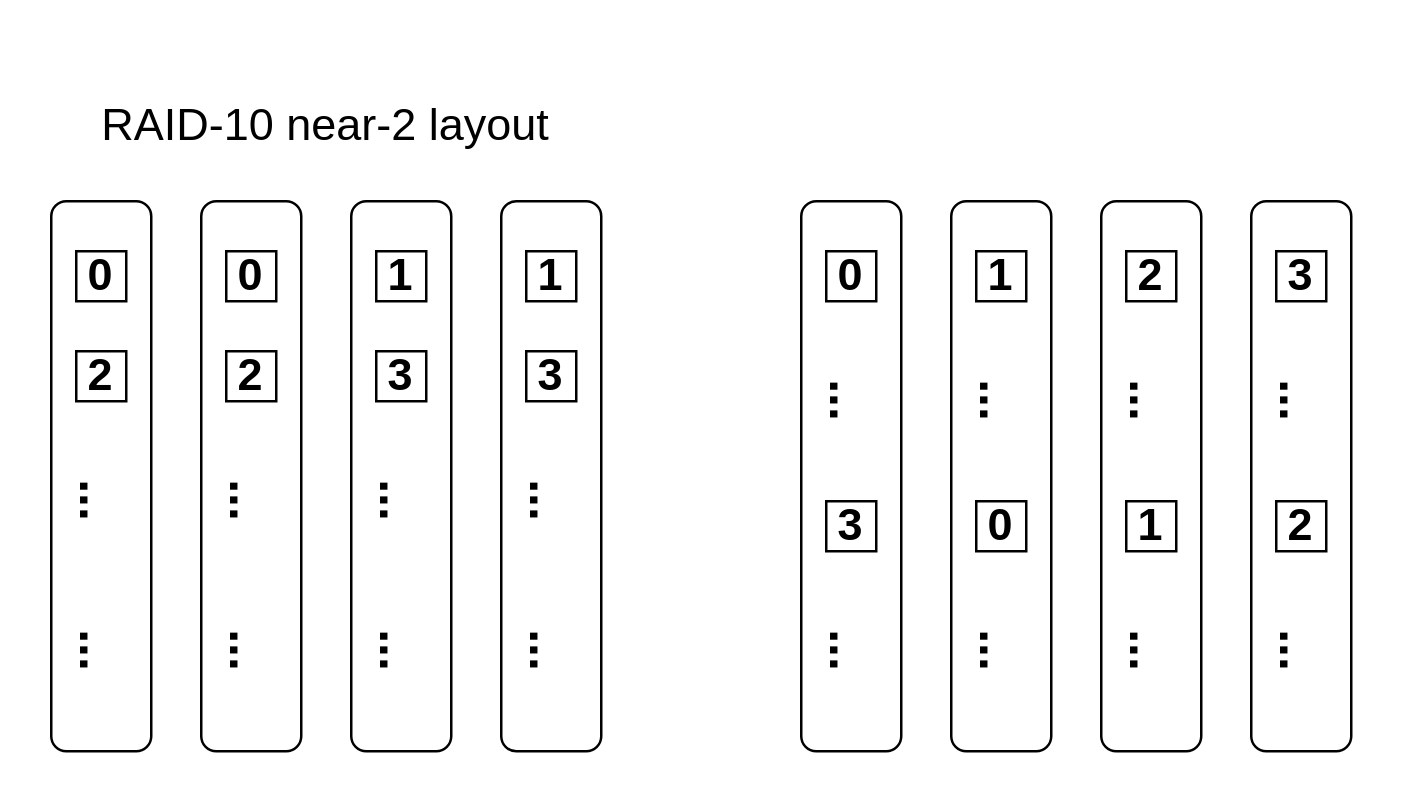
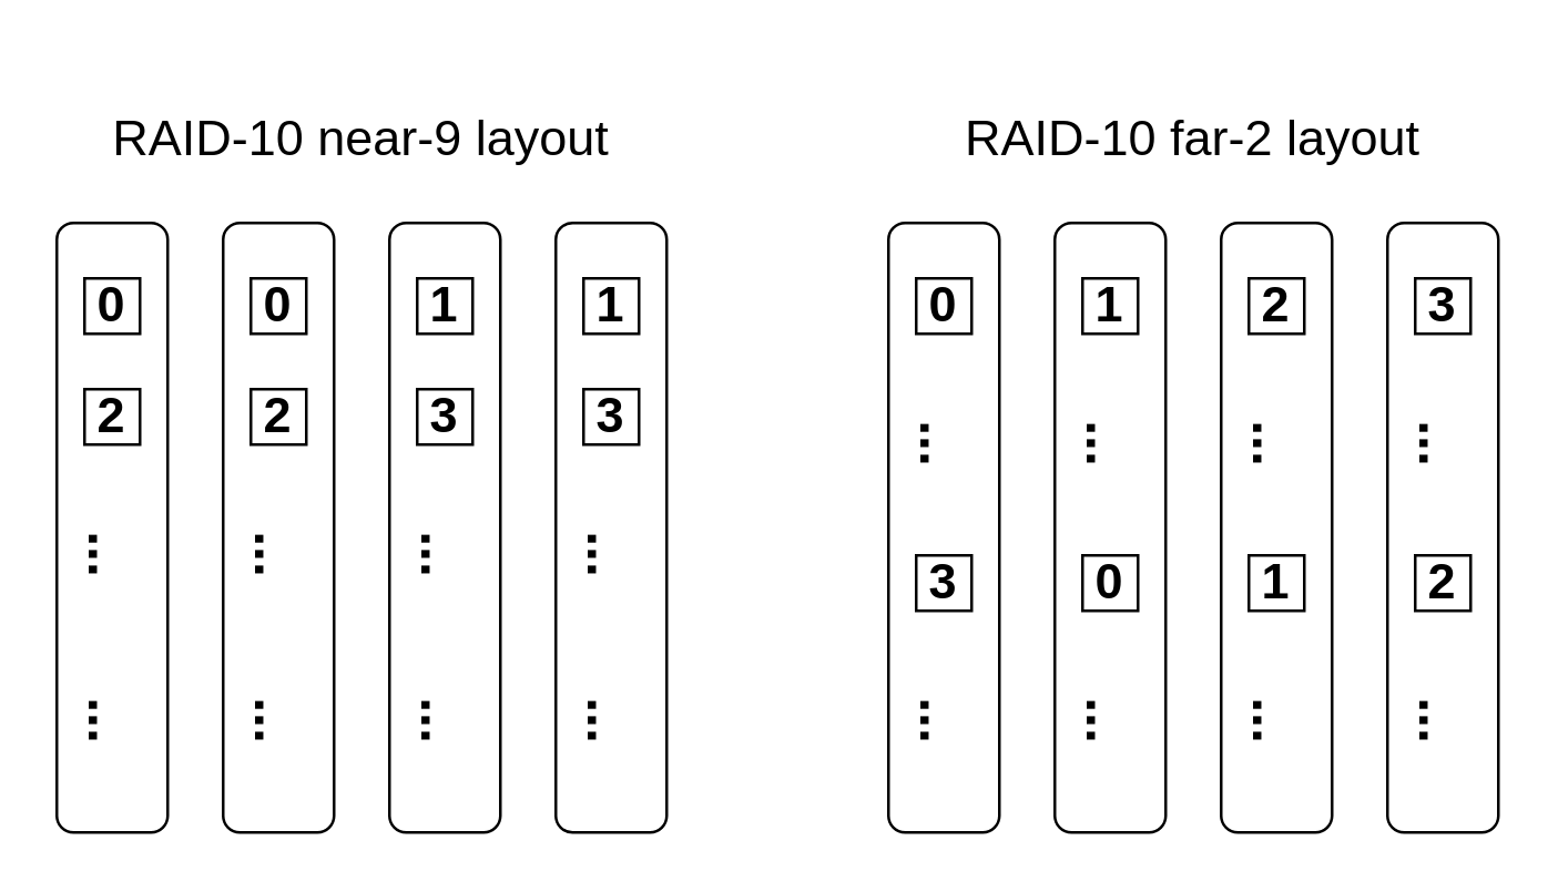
  <mxCell id="0" />
  <mxCell id="1" parent="0" />
  <mxCell id="2" value="" style="rounded=1;whiteSpace=wrap;html=1;fillColor=none;" parent="1" vertex="1"><mxGeometry x="500" y="80" width="40" height="220" as="geometry" /></mxCell>
  <mxCell id="3" value="" style="rounded=1;whiteSpace=wrap;html=1;fillColor=none;" parent="1" vertex="1"><mxGeometry x="440" y="80" width="40" height="220" as="geometry" /></mxCell>
  <mxCell id="4" value="" style="rounded=1;whiteSpace=wrap;html=1;fillColor=none;" parent="1" vertex="1"><mxGeometry x="380" y="80" width="40" height="220" as="geometry" /></mxCell>
  <mxCell id="5" value="" style="rounded=1;whiteSpace=wrap;html=1;fillColor=none;" parent="1" vertex="1"><mxGeometry x="320" y="80" width="40" height="220" as="geometry" /></mxCell>
  <mxCell id="6" value="" style="rounded=1;whiteSpace=wrap;html=1;fillColor=none;" parent="1" vertex="1"><mxGeometry x="200" y="80" width="40" height="220" as="geometry" /></mxCell>
  <mxCell id="7" value="" style="rounded=1;whiteSpace=wrap;html=1;fillColor=none;" parent="1" vertex="1"><mxGeometry x="140" y="80" width="40" height="220" as="geometry" /></mxCell>
  <mxCell id="8" value="" style="rounded=1;whiteSpace=wrap;html=1;fillColor=none;" parent="1" vertex="1"><mxGeometry x="80" y="80" width="40" height="220" as="geometry" /></mxCell>
  <mxCell id="9" value="" style="rounded=1;whiteSpace=wrap;html=1;fillColor=none;" parent="1" vertex="1"><mxGeometry y="80" width="40" height="220" as="geometry" x="20" /></mxCell>
  <mxCell id="10" value="&lt;b&gt;&lt;font style=&quot;font-size: 18px;&quot;&gt;0&lt;/font&gt;&lt;/b&gt;" style="rounded=0;whiteSpace=wrap;html=1;" parent="1" vertex="1"><mxGeometry x="30" y="100" width="20" height="20" as="geometry" /></mxCell>
  <mxCell id="11" value="&lt;b&gt;&lt;font style=&quot;font-size: 18px;&quot;&gt;2&lt;/font&gt;&lt;/b&gt;" style="rounded=0;whiteSpace=wrap;html=1;" parent="1" vertex="1"><mxGeometry x="30" y="140" width="20" height="20" as="geometry" /></mxCell>
  <mxCell id="12" value="&lt;b&gt;&lt;font style=&quot;font-size: 18px;&quot;&gt;0&lt;/font&gt;&lt;/b&gt;" style="rounded=0;whiteSpace=wrap;html=1;" parent="1" vertex="1"><mxGeometry x="90" y="100" width="20" height="20" as="geometry" /></mxCell>
  <mxCell id="13" value="&lt;b&gt;&lt;font style=&quot;font-size: 18px;&quot;&gt;2&lt;/font&gt;&lt;/b&gt;" style="rounded=0;whiteSpace=wrap;html=1;" parent="1" vertex="1"><mxGeometry x="90" y="140" width="20" height="20" as="geometry" /></mxCell>
  <mxCell id="14" value="&lt;b&gt;&lt;font style=&quot;font-size: 18px;&quot;&gt;1&lt;/font&gt;&lt;/b&gt;" style="rounded=0;whiteSpace=wrap;html=1;" parent="1" vertex="1"><mxGeometry x="150" y="100" width="20" height="20" as="geometry" /></mxCell>
  <mxCell id="15" value="&lt;b&gt;&lt;font style=&quot;font-size: 18px;&quot;&gt;3&lt;/font&gt;&lt;/b&gt;" style="rounded=0;whiteSpace=wrap;html=1;" parent="1" vertex="1"><mxGeometry x="150" y="140" width="20" height="20" as="geometry" /></mxCell>
  <mxCell id="16" value="&lt;span style=&quot;font-size: 18px;&quot;&gt;&lt;b&gt;1&lt;/b&gt;&lt;/span&gt;" style="rounded=0;whiteSpace=wrap;html=1;" parent="1" vertex="1"><mxGeometry x="210" y="100" width="20" height="20" as="geometry" /></mxCell>
  <mxCell id="17" value="&lt;b&gt;&lt;font style=&quot;font-size: 18px;&quot;&gt;3&lt;/font&gt;&lt;/b&gt;" style="rounded=0;whiteSpace=wrap;html=1;" parent="1" vertex="1"><mxGeometry x="210" y="140" width="20" height="20" as="geometry" /></mxCell>
  <mxCell id="18" value="&lt;b&gt;&lt;font style=&quot;font-size: 18px;&quot;&gt;0&lt;/font&gt;&lt;/b&gt;" style="rounded=0;whiteSpace=wrap;html=1;" parent="1" vertex="1"><mxGeometry x="330" y="100" width="20" height="20" as="geometry" /></mxCell>
  <mxCell id="19" value="&lt;b&gt;&lt;font style=&quot;font-size: 18px;&quot;&gt;1&lt;/font&gt;&lt;/b&gt;" style="rounded=0;whiteSpace=wrap;html=1;" parent="1" vertex="1"><mxGeometry x="390" y="100" width="20" height="20" as="geometry" /></mxCell>
  <mxCell id="20" value="&lt;b&gt;&lt;font style=&quot;font-size: 18px;&quot;&gt;2&lt;/font&gt;&lt;/b&gt;" style="rounded=0;whiteSpace=wrap;html=1;" parent="1" vertex="1"><mxGeometry x="450" y="100" width="20" height="20" as="geometry" /></mxCell>
  <mxCell id="21" value="&lt;b&gt;&lt;font style=&quot;font-size: 18px;&quot;&gt;3&lt;/font&gt;&lt;/b&gt;" style="rounded=0;whiteSpace=wrap;html=1;" parent="1" vertex="1"><mxGeometry x="510" y="100" width="20" height="20" as="geometry" /></mxCell>
  <mxCell id="22" value="&lt;b&gt;&lt;font style=&quot;font-size: 18px;&quot;&gt;0&lt;/font&gt;&lt;/b&gt;" style="rounded=0;whiteSpace=wrap;html=1;" parent="1" vertex="1"><mxGeometry x="390" y="200" width="20" height="20" as="geometry" /></mxCell>
  <mxCell id="23" value="&lt;b&gt;&lt;font style=&quot;font-size: 18px;&quot;&gt;3&lt;/font&gt;&lt;/b&gt;" style="rounded=0;whiteSpace=wrap;html=1;" parent="1" vertex="1"><mxGeometry x="330" y="200" width="20" height="20" as="geometry" /></mxCell>
  <mxCell id="24" value="&lt;b&gt;&lt;font style=&quot;font-size: 18px;&quot;&gt;2&lt;/font&gt;&lt;/b&gt;" style="rounded=0;whiteSpace=wrap;html=1;" parent="1" vertex="1"><mxGeometry x="510" y="200" width="20" height="20" as="geometry" /></mxCell>
  <mxCell id="25" value="&lt;b&gt;&lt;font style=&quot;font-size: 18px;&quot;&gt;1&lt;/font&gt;&lt;/b&gt;" style="rounded=0;whiteSpace=wrap;html=1;" parent="1" vertex="1"><mxGeometry x="450" y="200" width="20" height="20" as="geometry" /></mxCell>
  <mxCell id="26" value="..." style="rounded=0;whiteSpace=wrap;html=1;fillColor=none;strokeColor=none;fontStyle=1;fontSize=20;rotation=90;" parent="1" vertex="1"><mxGeometry y="190" width="40" height="20" as="geometry" x="20" /></mxCell>
  <mxCell id="27" value="..." style="rounded=0;whiteSpace=wrap;html=1;fillColor=none;strokeColor=none;fontStyle=1;fontSize=20;rotation=90;" parent="1" vertex="1"><mxGeometry x="80" y="190" width="40" height="20" as="geometry" /></mxCell>
  <mxCell id="28" value="..." style="rounded=0;whiteSpace=wrap;html=1;fillColor=none;strokeColor=none;fontStyle=1;fontSize=20;rotation=90;" parent="1" vertex="1"><mxGeometry x="140" y="190" width="40" height="20" as="geometry" /></mxCell>
  <mxCell id="29" value="..." style="rounded=0;whiteSpace=wrap;html=1;fillColor=none;strokeColor=none;fontStyle=1;fontSize=20;rotation=90;" parent="1" vertex="1"><mxGeometry x="200" y="190" width="40" height="20" as="geometry" /></mxCell>
  <mxCell id="30" value="..." style="rounded=0;whiteSpace=wrap;html=1;fillColor=none;strokeColor=none;fontStyle=1;fontSize=20;rotation=90;" parent="1" vertex="1"><mxGeometry x="320" y="150" width="40" height="20" as="geometry" /></mxCell>
  <mxCell id="31" value="..." style="rounded=0;whiteSpace=wrap;html=1;fillColor=none;strokeColor=none;fontStyle=1;fontSize=20;rotation=90;" parent="1" vertex="1"><mxGeometry x="380" y="150" width="40" height="20" as="geometry" /></mxCell>
  <mxCell id="32" value="..." style="rounded=0;whiteSpace=wrap;html=1;fillColor=none;strokeColor=none;fontStyle=1;fontSize=20;rotation=90;" parent="1" vertex="1"><mxGeometry x="440" y="150" width="40" height="20" as="geometry" /></mxCell>
  <mxCell id="33" value="..." style="rounded=0;whiteSpace=wrap;html=1;fillColor=none;strokeColor=none;fontStyle=1;fontSize=20;rotation=90;" parent="1" vertex="1"><mxGeometry x="500" y="150" width="40" height="20" as="geometry" /></mxCell>
- <mxCell id="34" value="RAID-10 near-2 layout" style="rounded=0;whiteSpace=wrap;html=1;fillColor=none;strokeColor=none;fontSize=18;" parent="1" vertex="1"><mxGeometry x="30" width="200" height="60" as="geometry" y="20" /></mxCell>
+ <mxCell id="34" value="RAID-10 near-9 layout" style="rounded=0;whiteSpace=wrap;html=1;fillColor=none;strokeColor=none;fontSize=18;" parent="1" vertex="1"><mxGeometry x="30" width="200" height="60" as="geometry" y="20" /></mxCell>
+ <mxCell id="35" value="RAID-10 far-2 layout" style="rounded=0;whiteSpace=wrap;html=1;fillColor=none;strokeColor=none;fontSize=18;" parent="1" vertex="1"><mxGeometry x="340" width="180" height="60" as="geometry" y="20" /></mxCell>
  <mxCell id="36" value="..." style="rounded=0;whiteSpace=wrap;html=1;fillColor=none;strokeColor=none;fontStyle=1;fontSize=20;rotation=90;" parent="1" vertex="1"><mxGeometry x="320" y="250" width="40" height="20" as="geometry" /></mxCell>
  <mxCell id="37" value="..." style="rounded=0;whiteSpace=wrap;html=1;fillColor=none;strokeColor=none;fontStyle=1;fontSize=20;rotation=90;" parent="1" vertex="1"><mxGeometry x="380" y="250" width="40" height="20" as="geometry" /></mxCell>
  <mxCell id="38" value="..." style="rounded=0;whiteSpace=wrap;html=1;fillColor=none;strokeColor=none;fontStyle=1;fontSize=20;rotation=90;" parent="1" vertex="1"><mxGeometry x="440" y="250" width="40" height="20" as="geometry" /></mxCell>
  <mxCell id="39" value="..." style="rounded=0;whiteSpace=wrap;html=1;fillColor=none;strokeColor=none;fontStyle=1;fontSize=20;rotation=90;" parent="1" vertex="1"><mxGeometry x="500" y="250" width="40" height="20" as="geometry" /></mxCell>
  <mxCell id="40" value="..." style="rounded=0;whiteSpace=wrap;html=1;fillColor=none;strokeColor=none;fontStyle=1;fontSize=20;rotation=90;" parent="1" vertex="1"><mxGeometry x="200" y="250" width="40" height="20" as="geometry" /></mxCell>
  <mxCell id="41" value="..." style="rounded=0;whiteSpace=wrap;html=1;fillColor=none;strokeColor=none;fontStyle=1;fontSize=20;rotation=90;" parent="1" vertex="1"><mxGeometry x="140" y="250" width="40" height="20" as="geometry" /></mxCell>
  <mxCell id="42" value="..." style="rounded=0;whiteSpace=wrap;html=1;fillColor=none;strokeColor=none;fontStyle=1;fontSize=20;rotation=90;" parent="1" vertex="1"><mxGeometry x="80" y="250" width="40" height="20" as="geometry" /></mxCell>
  <mxCell id="43" value="..." style="rounded=0;whiteSpace=wrap;html=1;fillColor=none;strokeColor=none;fontStyle=1;fontSize=20;rotation=90;" parent="1" vertex="1"><mxGeometry y="250" width="40" height="20" as="geometry" x="20" /></mxCell>
